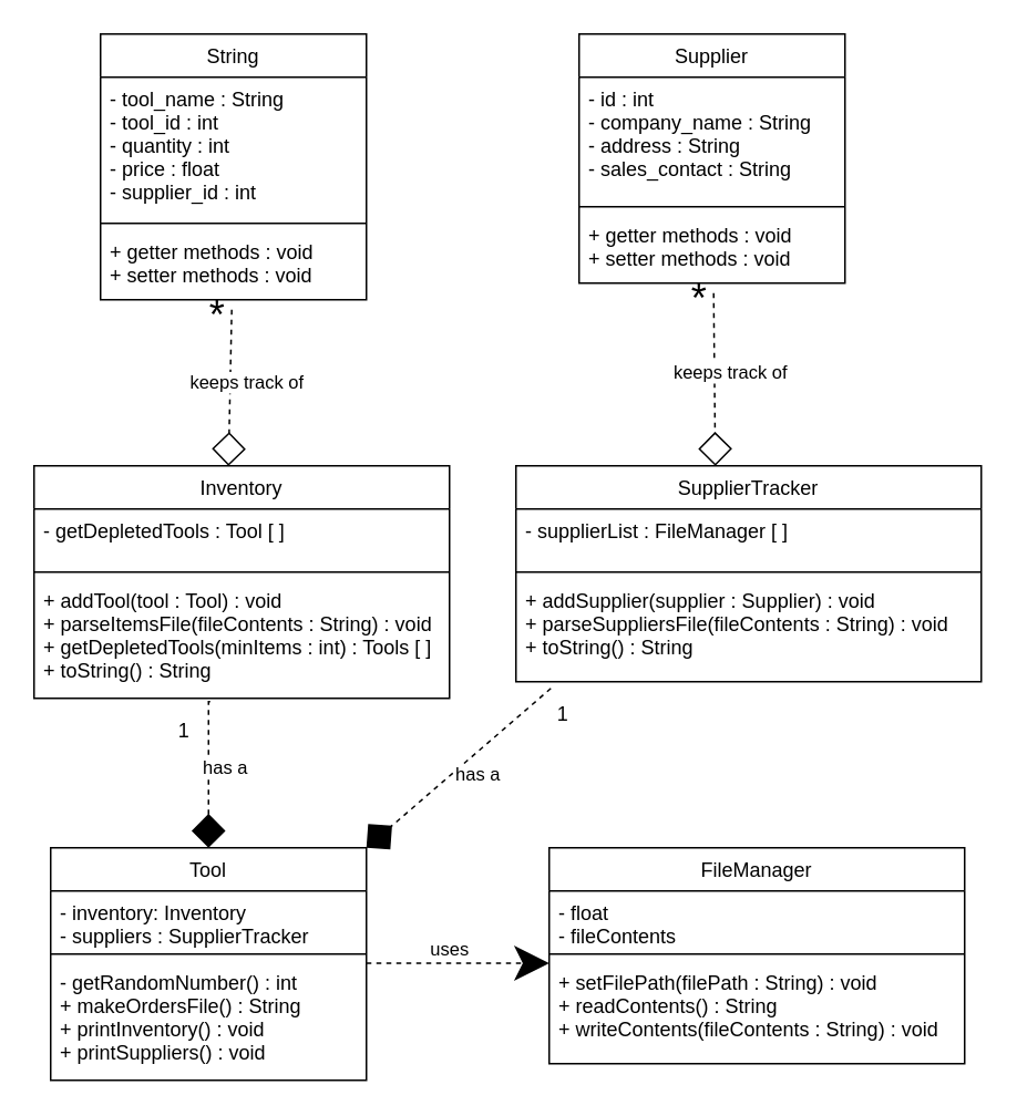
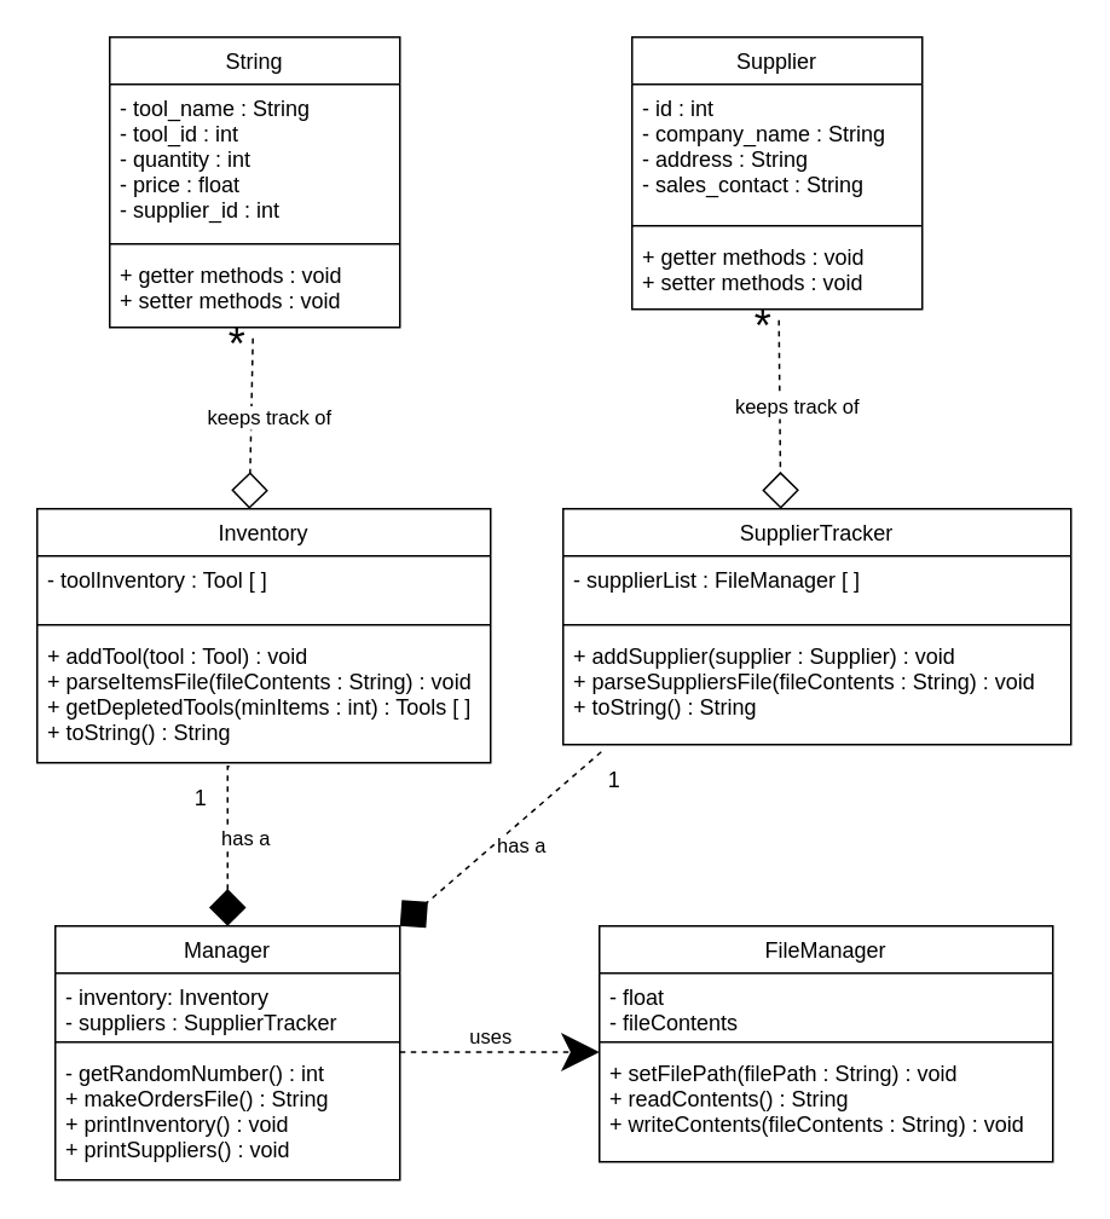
  <mxCell id="0" />
  <mxCell id="1" parent="0" />
  <mxCell id="2" value="String" style="swimlane;fontStyle=0;align=center;verticalAlign=top;childLayout=stackLayout;horizontal=1;startSize=26;horizontalStack=0;resizeParent=1;resizeLast=0;collapsible=1;marginBottom=0;rounded=0;shadow=0;strokeWidth=1;" parent="1" vertex="1"><mxGeometry x="60" y="20" width="160" height="160" as="geometry"><mxRectangle x="230" y="140" width="160" height="26" as="alternateBounds" /></mxGeometry></mxCell>
  <mxCell id="3" value="- tool_name : String&#10;- tool_id : int&#10;- quantity : int&#10;- price : float&#10;- supplier_id : int&#10;" style="text;align=left;verticalAlign=top;spacingLeft=4;spacingRight=4;overflow=hidden;rotatable=0;points=[[0,0.5],[1,0.5]];portConstraint=eastwest;" parent="2" vertex="1"><mxGeometry y="26" width="160" height="84" as="geometry" /></mxCell>
  <mxCell id="4" value="" style="line;html=1;strokeWidth=1;align=left;verticalAlign=middle;spacingTop=-1;spacingLeft=3;spacingRight=3;rotatable=0;labelPosition=right;points=[];portConstraint=eastwest;" parent="2" vertex="1"><mxGeometry y="110" width="160" height="8" as="geometry" /></mxCell>
  <mxCell id="5" value="+ getter methods : void&#10;+ setter methods : void" style="text;align=left;verticalAlign=top;spacingLeft=4;spacingRight=4;overflow=hidden;rotatable=0;points=[[0,0.5],[1,0.5]];portConstraint=eastwest;" parent="2" vertex="1"><mxGeometry y="118" width="160" height="42" as="geometry" /></mxCell>
  <mxCell id="6" value="Inventory" style="swimlane;fontStyle=0;align=center;verticalAlign=top;childLayout=stackLayout;horizontal=1;startSize=26;horizontalStack=0;resizeParent=1;resizeLast=0;collapsible=1;marginBottom=0;rounded=0;shadow=0;strokeWidth=1;" parent="1" vertex="1"><mxGeometry x="20" y="280" width="250" height="140" as="geometry"><mxRectangle x="130" y="380" width="160" height="26" as="alternateBounds" /></mxGeometry></mxCell>
- <mxCell id="7" value="- getDepletedTools : Tool [ ]" style="text;align=left;verticalAlign=top;spacingLeft=4;spacingRight=4;overflow=hidden;rotatable=0;points=[[0,0.5],[1,0.5]];portConstraint=eastwest;" parent="6" vertex="1"><mxGeometry y="26" width="250" height="34" as="geometry" /></mxCell>
+ <mxCell id="7" value="- toolInventory : Tool [ ]" style="text;align=left;verticalAlign=top;spacingLeft=4;spacingRight=4;overflow=hidden;rotatable=0;points=[[0,0.5],[1,0.5]];portConstraint=eastwest;" parent="6" vertex="1"><mxGeometry y="26" width="250" height="34" as="geometry" /></mxCell>
  <mxCell id="8" value="" style="line;html=1;strokeWidth=1;align=left;verticalAlign=middle;spacingTop=-1;spacingLeft=3;spacingRight=3;rotatable=0;labelPosition=right;points=[];portConstraint=eastwest;" parent="6" vertex="1"><mxGeometry y="60" width="250" height="8" as="geometry" /></mxCell>
  <mxCell id="9" value="+ addTool(tool : Tool) : void&#10;+ parseItemsFile(fileContents : String) : void&#10;+ getDepletedTools(minItems : int) : Tools [ ]&#10;+ toString() : String" style="text;align=left;verticalAlign=top;spacingLeft=4;spacingRight=4;overflow=hidden;rotatable=0;points=[[0,0.5],[1,0.5]];portConstraint=eastwest;fontStyle=0" parent="6" vertex="1"><mxGeometry y="68" width="250" height="72" as="geometry" /></mxCell>
  <mxCell id="10" value="Supplier" style="swimlane;fontStyle=0;align=center;verticalAlign=top;childLayout=stackLayout;horizontal=1;startSize=26;horizontalStack=0;resizeParent=1;resizeLast=0;collapsible=1;marginBottom=0;rounded=0;shadow=0;strokeWidth=1;" parent="1" vertex="1"><mxGeometry x="348" y="20" width="160" height="150" as="geometry"><mxRectangle x="550" y="140" width="160" height="26" as="alternateBounds" /></mxGeometry></mxCell>
  <mxCell id="11" value="- id : int&#10;- company_name : String&#10;- address : String&#10;- sales_contact : String" style="text;align=left;verticalAlign=top;spacingLeft=4;spacingRight=4;overflow=hidden;rotatable=0;points=[[0,0.5],[1,0.5]];portConstraint=eastwest;" parent="10" vertex="1"><mxGeometry y="26" width="160" height="74" as="geometry" /></mxCell>
  <mxCell id="12" value="" style="line;html=1;strokeWidth=1;align=left;verticalAlign=middle;spacingTop=-1;spacingLeft=3;spacingRight=3;rotatable=0;labelPosition=right;points=[];portConstraint=eastwest;" parent="10" vertex="1"><mxGeometry y="100" width="160" height="8" as="geometry" /></mxCell>
  <mxCell id="13" value="+ getter methods : void&#10;+ setter methods : void" style="text;align=left;verticalAlign=top;spacingLeft=4;spacingRight=4;overflow=hidden;rotatable=0;points=[[0,0.5],[1,0.5]];portConstraint=eastwest;" parent="10" vertex="1"><mxGeometry y="108" width="160" height="42" as="geometry" /></mxCell>
  <mxCell id="14" value="SupplierTracker" style="swimlane;fontStyle=0;align=center;verticalAlign=top;childLayout=stackLayout;horizontal=1;startSize=26;horizontalStack=0;resizeParent=1;resizeLast=0;collapsible=1;marginBottom=0;rounded=0;shadow=0;strokeWidth=1;" vertex="1" parent="1"><mxGeometry x="310" y="280" width="280" height="130" as="geometry"><mxRectangle x="130" y="380" width="160" height="26" as="alternateBounds" /></mxGeometry></mxCell>
  <mxCell id="15" value="- supplierList : FileManager [ ]" style="text;align=left;verticalAlign=top;spacingLeft=4;spacingRight=4;overflow=hidden;rotatable=0;points=[[0,0.5],[1,0.5]];portConstraint=eastwest;" vertex="1" parent="14"><mxGeometry y="26" width="280" height="34" as="geometry" /></mxCell>
  <mxCell id="16" value="" style="line;html=1;strokeWidth=1;align=left;verticalAlign=middle;spacingTop=-1;spacingLeft=3;spacingRight=3;rotatable=0;labelPosition=right;points=[];portConstraint=eastwest;" vertex="1" parent="14"><mxGeometry y="60" width="280" height="8" as="geometry" /></mxCell>
  <mxCell id="17" value="+ addSupplier(supplier : Supplier) : void&#10;+ parseSuppliersFile(fileContents : String) : void&#10;+ toString() : String" style="text;align=left;verticalAlign=top;spacingLeft=4;spacingRight=4;overflow=hidden;rotatable=0;points=[[0,0.5],[1,0.5]];portConstraint=eastwest;fontStyle=0" vertex="1" parent="14"><mxGeometry y="68" width="280" height="62" as="geometry" /></mxCell>
- <mxCell id="18" value="Tool" style="swimlane;fontStyle=0;align=center;verticalAlign=top;childLayout=stackLayout;horizontal=1;startSize=26;horizontalStack=0;resizeParent=1;resizeLast=0;collapsible=1;marginBottom=0;rounded=0;shadow=0;strokeWidth=1;" vertex="1" parent="1"><mxGeometry x="30" y="510" width="190" height="140" as="geometry"><mxRectangle x="130" y="380" width="160" height="26" as="alternateBounds" /></mxGeometry></mxCell>
+ <mxCell id="18" value="Manager" style="swimlane;fontStyle=0;align=center;verticalAlign=top;childLayout=stackLayout;horizontal=1;startSize=26;horizontalStack=0;resizeParent=1;resizeLast=0;collapsible=1;marginBottom=0;rounded=0;shadow=0;strokeWidth=1;" vertex="1" parent="1"><mxGeometry x="30" y="510" width="190" height="140" as="geometry"><mxRectangle x="130" y="380" width="160" height="26" as="alternateBounds" /></mxGeometry></mxCell>
  <mxCell id="19" value="- inventory: Inventory&#10;- suppliers : SupplierTracker" style="text;align=left;verticalAlign=top;spacingLeft=4;spacingRight=4;overflow=hidden;rotatable=0;points=[[0,0.5],[1,0.5]];portConstraint=eastwest;" vertex="1" parent="18"><mxGeometry y="26" width="190" height="34" as="geometry" /></mxCell>
  <mxCell id="20" value="" style="line;html=1;strokeWidth=1;align=left;verticalAlign=middle;spacingTop=-1;spacingLeft=3;spacingRight=3;rotatable=0;labelPosition=right;points=[];portConstraint=eastwest;" vertex="1" parent="18"><mxGeometry y="60" width="190" height="8" as="geometry" /></mxCell>
  <mxCell id="21" value="- getRandomNumber() : int&#10;+ makeOrdersFile() : String&#10;+ printInventory() : void&#10;+ printSuppliers() : void" style="text;align=left;verticalAlign=top;spacingLeft=4;spacingRight=4;overflow=hidden;rotatable=0;points=[[0,0.5],[1,0.5]];portConstraint=eastwest;fontStyle=0" vertex="1" parent="18"><mxGeometry y="68" width="190" height="72" as="geometry" /></mxCell>
  <mxCell id="22" value="FileManager" style="swimlane;fontStyle=0;align=center;verticalAlign=top;childLayout=stackLayout;horizontal=1;startSize=26;horizontalStack=0;resizeParent=1;resizeLast=0;collapsible=1;marginBottom=0;rounded=0;shadow=0;strokeWidth=1;" vertex="1" parent="1"><mxGeometry x="330" y="510" width="250" height="130" as="geometry"><mxRectangle x="130" y="380" width="160" height="26" as="alternateBounds" /></mxGeometry></mxCell>
  <mxCell id="23" value="- float&#10;- fileContents" style="text;align=left;verticalAlign=top;spacingLeft=4;spacingRight=4;overflow=hidden;rotatable=0;points=[[0,0.5],[1,0.5]];portConstraint=eastwest;" vertex="1" parent="22"><mxGeometry y="26" width="250" height="34" as="geometry" /></mxCell>
  <mxCell id="24" value="" style="line;html=1;strokeWidth=1;align=left;verticalAlign=middle;spacingTop=-1;spacingLeft=3;spacingRight=3;rotatable=0;labelPosition=right;points=[];portConstraint=eastwest;" vertex="1" parent="22"><mxGeometry y="60" width="250" height="8" as="geometry" /></mxCell>
  <mxCell id="25" value="+ setFilePath(filePath : String) : void&#10;+ readContents() : String&#10;+ writeContents(fileContents : String) : void" style="text;align=left;verticalAlign=top;spacingLeft=4;spacingRight=4;overflow=hidden;rotatable=0;points=[[0,0.5],[1,0.5]];portConstraint=eastwest;fontStyle=0" vertex="1" parent="22"><mxGeometry y="68" width="250" height="62" as="geometry" /></mxCell>
  <mxCell id="26" value="uses" style="endArrow=classic;html=1;strokeColor=#000000;edgeStyle=orthogonalEdgeStyle;rounded=0;startSize=18;endSize=18;dashed=1;" edge="1" parent="1"><mxGeometry x="-0.091" y="10" width="50" height="50" relative="1" as="geometry"><mxPoint x="220" y="579.5" as="sourcePoint" /><mxPoint x="330" y="579.5" as="targetPoint" /><mxPoint y="1" as="offset" /></mxGeometry></mxCell>
  <mxCell id="27" value="has a" style="endArrow=diamond;html=1;strokeColor=#000000;edgeStyle=orthogonalEdgeStyle;rounded=0;startSize=18;endSize=18;dashed=1;exitX=0.424;exitY=1.028;exitDx=0;exitDy=0;entryX=0.5;entryY=0;entryDx=0;entryDy=0;exitPerimeter=0;endFill=1;" edge="1" parent="1" source="9" target="18"><mxGeometry x="-0.091" y="10" width="50" height="50" relative="1" as="geometry"><mxPoint x="140" y="440" as="sourcePoint" /><mxPoint x="85" y="490" as="targetPoint" /><mxPoint y="1" as="offset" /><Array as="points"><mxPoint x="125" y="422" /></Array></mxGeometry></mxCell>
  <mxCell id="28" value="has a" style="endArrow=diamond;html=1;strokeColor=#000000;rounded=0;startSize=18;endSize=18;dashed=1;exitX=0.075;exitY=1.065;exitDx=0;exitDy=0;entryX=1;entryY=0;entryDx=0;entryDy=0;exitPerimeter=0;endFill=1;" edge="1" parent="1" source="17" target="18"><mxGeometry x="-0.091" y="10" width="50" height="50" relative="1" as="geometry"><mxPoint x="271" y="410.016" as="sourcePoint" /><mxPoint x="270" y="498" as="targetPoint" /><mxPoint y="1" as="offset" /></mxGeometry></mxCell>
  <mxCell id="29" value="keeps track of" style="endArrow=diamond;html=1;strokeColor=#000000;rounded=0;startSize=18;endSize=18;dashed=1;exitX=0.506;exitY=1.143;exitDx=0;exitDy=0;entryX=1;entryY=0;entryDx=0;entryDy=0;exitPerimeter=0;endFill=0;" edge="1" parent="1" source="13"><mxGeometry x="-0.091" y="10" width="50" height="50" relative="1" as="geometry"><mxPoint x="541" y="184.03" as="sourcePoint" /><mxPoint x="430" y="280" as="targetPoint" /><mxPoint y="1" as="offset" /></mxGeometry></mxCell>
  <mxCell id="30" value="1" style="text;html=1;align=center;verticalAlign=middle;resizable=0;points=[];autosize=1;" vertex="1" parent="1"><mxGeometry x="100" y="430" width="20" height="20" as="geometry" /></mxCell>
  <mxCell id="31" value="1" style="text;html=1;align=center;verticalAlign=middle;resizable=0;points=[];autosize=1;" vertex="1" parent="1"><mxGeometry x="328" y="420" width="20" height="20" as="geometry" /></mxCell>
  <mxCell id="32" value="&lt;font style=&quot;font-size: 24px&quot;&gt;*&lt;/font&gt;" style="text;html=1;align=center;verticalAlign=middle;resizable=0;points=[];autosize=1;" vertex="1" parent="1"><mxGeometry x="410" y="170" width="20" height="20" as="geometry" /></mxCell>
  <mxCell id="33" value="keeps track of" style="endArrow=diamond;html=1;strokeColor=#000000;rounded=0;startSize=18;endSize=18;dashed=1;exitX=0.506;exitY=1.143;exitDx=0;exitDy=0;exitPerimeter=0;endFill=0;entryX=0.468;entryY=0;entryDx=0;entryDy=0;entryPerimeter=0;" edge="1" parent="1" target="6"><mxGeometry x="-0.091" y="10" width="50" height="50" relative="1" as="geometry"><mxPoint x="138.96" y="186.006" as="sourcePoint" /><mxPoint x="140" y="270" as="targetPoint" /><mxPoint y="1" as="offset" /></mxGeometry></mxCell>
  <mxCell id="34" value="&lt;font style=&quot;font-size: 24px&quot;&gt;*&lt;/font&gt;" style="text;html=1;align=center;verticalAlign=middle;resizable=0;points=[];autosize=1;" vertex="1" parent="1"><mxGeometry x="120" y="180" width="20" height="20" as="geometry" /></mxCell>
